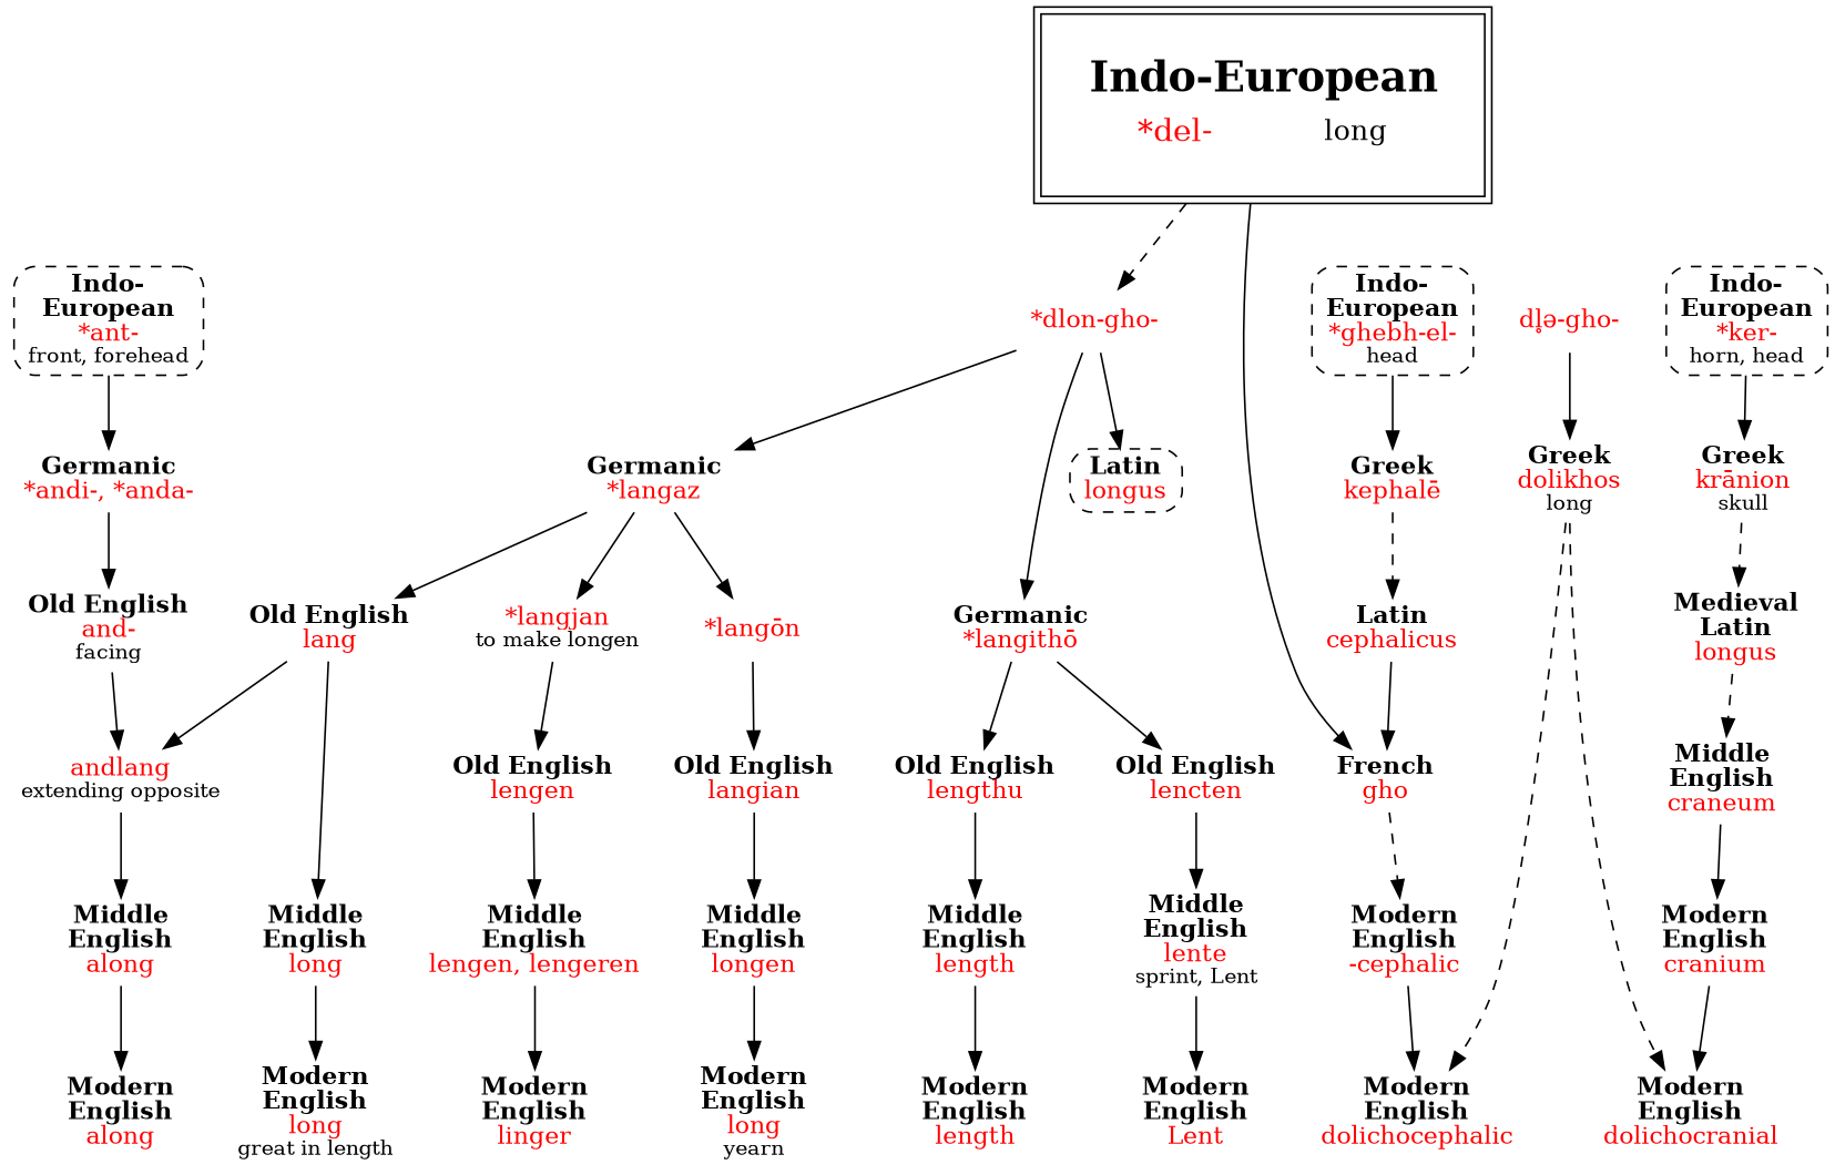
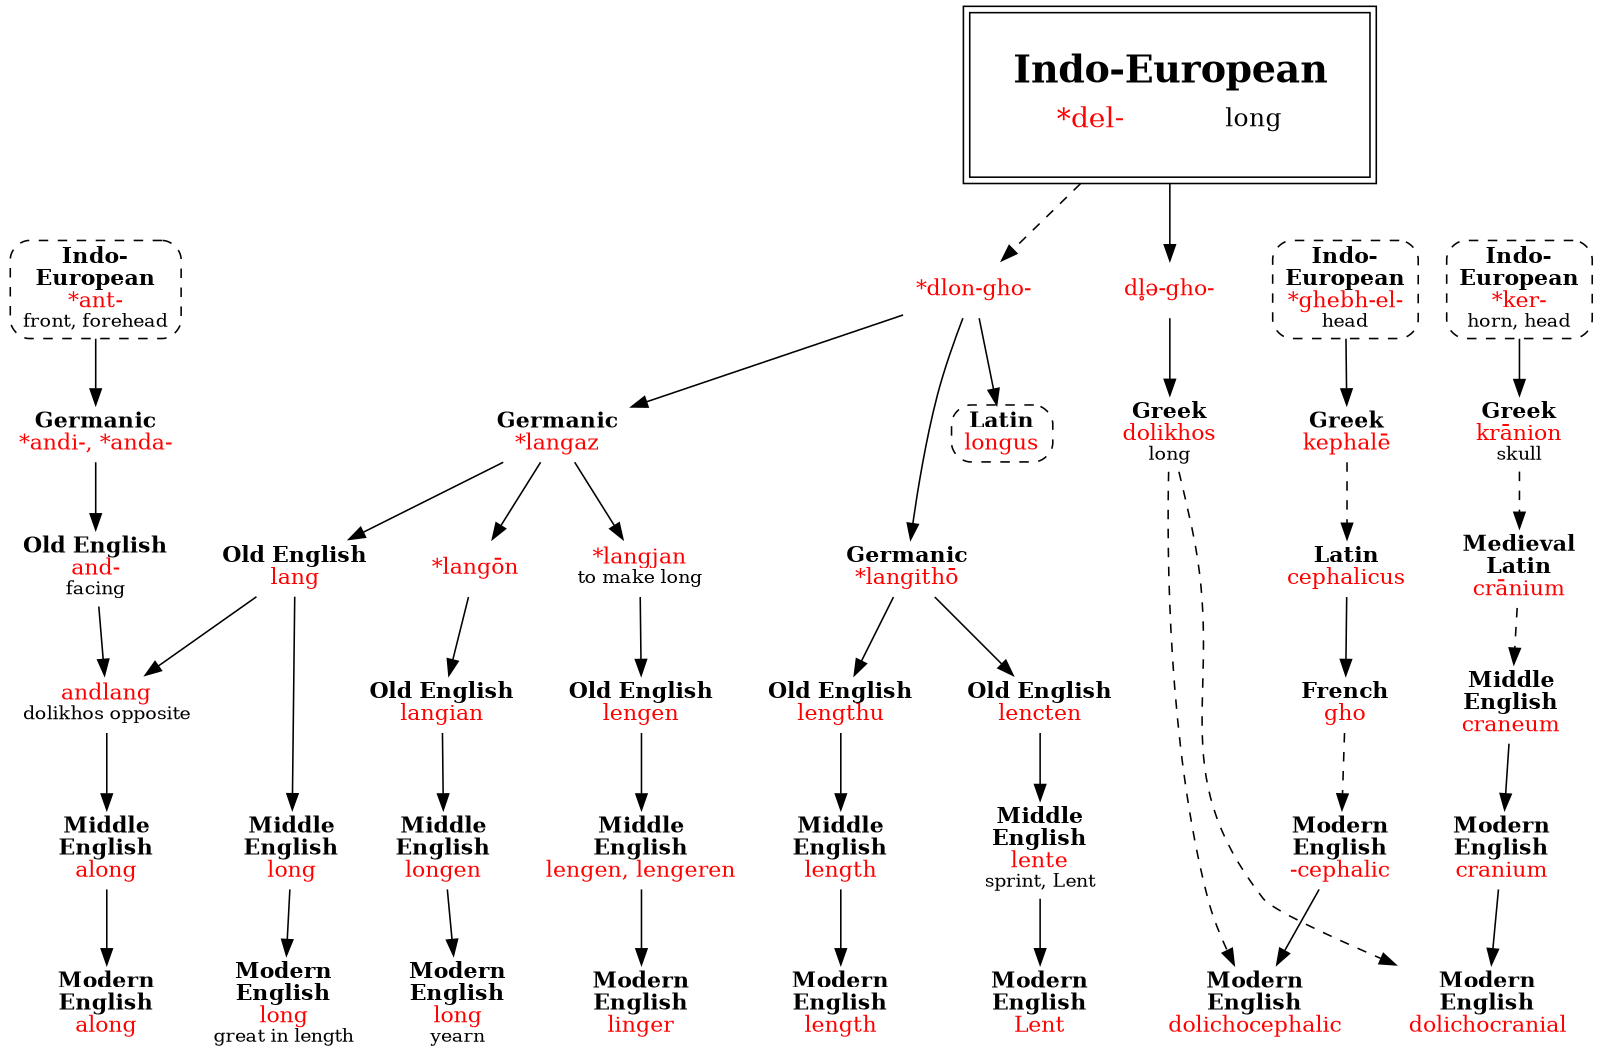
  strict digraph {
    node [shape=none]
    n1 [label=<<b>Modern<br/>English</b><br/><font color="red">long</font><br/><font point-size="12">great in length</font>>]
    n2 [label=<<b>Modern<br/>English</b><br/><font color="red">along</font>>]
    n3 [label=<<b>Modern<br/>English</b><br/><font color="red">long</font><br/><font point-size="12">yearn</font>>]
    n4 [label=<<b>Modern<br/>English</b><br/><font color="red">linger</font>>]
    n5 [label=<<b>Modern<br/>English</b><br/><font color="red">length</font>>]
    n6 [label=<<b>Modern<br/>English</b><br/><font color="red">Lent</font>>]
    n7 [label=<<b>Modern<br/>English</b><br/><font color="red">dolichocephalic</font>>]
    n8 [label=<<b>Modern<br/>English</b><br/><font color="red">dolichocranial</font>>]
    n9 [label=<<font color="red">*dlon-gho-</font>>]
    n10 [label=<<b>Indo-<br/>European</b><br/><font color="red">*ant-</font><br/><font point-size="12">front, forehead</font>> shape=box style="dashed,rounded"]
    n11 [label=<<font color="red">dl̥ə-gho-</font>>]
    n12 [label=<<b>Indo-<br/>European</b><br/><font color="red">*ghebh-el-</font><br/><font point-size="12">head</font>> shape=box style="dashed,rounded"]
    n13 [label=<<b>Indo-<br/>European</b><br/><font color="red">*ker-</font><br/><font point-size="12">horn, head</font>> shape=box style="dashed,rounded"]
    n14 [label=<<b>Germanic</b><br/><font color="red">*langaz</font>>]
    n15 [label=<<b>Germanic</b><br/><font color="red">*langithō</font>>]
    n16 [label=<<b>Latin</b><br/><font color="red">longus</font>> shape=box style="dashed,rounded"]
    n17 [label=<<b>Germanic</b><br/><font color="red">*andi-, *anda-</font>>]
    n18 [label=<<b>Greek</b><br/><font color="red">dolikhos</font><br/><font point-size="12">long</font>>]
    n19 [label=<<b>Greek</b><br/><font color="red">kephalē</font>>]
    n20 [label=<<b>Greek</b><br/><font color="red">krānion</font><br/><font point-size="12">skull</font>>]
    n21 [label=<<table border="0"><tr><td colspan="2"><font point-size="24"><b>Indo-European</b></font></td></tr><tr><td><font point-size="18" color="red">*del-</font></td><td><font point-size="16">long</font></td></tr></table>> margin=.3 peripheries=2 shape=box]
    n22 [label=<<b>Old English</b><br/><font color="red">lang</font>>]
    n23 [label=<<font color="red">*langōn</font>>]
-   n24 [label=<<font color="red">*langjan</font><br/><font point-size="12">to make longen</font>>]
+   n24 [label=<<font color="red">*langjan</font><br/><font point-size="12">to make long</font>>]
    n25 [label=<<b>Old English</b><br/><font color="red">lengthu</font>>]
    n26 [label=<<b>Old English</b><br/><font color="red">lencten</font>>]
    n27 [label=<<b>Middle<br/>English</b><br/><font color="red">long</font>>]
-   n28 [label=<<font color="red">andlang</font><br/><font point-size="12">extending opposite</font>>]
+   n28 [label=<<font color="red">andlang</font><br/><font point-size="12">dolikhos opposite</font>>]
    n29 [label=<<b>Old English</b><br/><font color="red">langian</font>>]
    n30 [label=<<b>Old English</b><br/><font color="red">lengen</font>>]
    n31 [label=<<b>Middle<br/>English</b><br/><font color="red">along</font>>]
    n32 [label=<<b>Old English</b><br/><font color="red">and-</font><br/><font point-size="12">facing</font>>]
    n33 [label=<<b>Middle<br/>English</b><br/><font color="red">longen</font>>]
    n34 [label=<<b>Middle<br/>English</b><br/><font color="red">lengen, lengeren</font>>]
    n35 [label=<<b>Middle<br/>English</b><br/><font color="red">length</font>>]
    n36 [label=<<b>Middle<br/>English</b><br/><font color="red">lente</font><br/><font point-size="12">sprint, Lent</font>>]
    n37 [label=<<b>Latin</b><br/><font color="red">cephalicus</font>>]
    n38 [label=<<b>French</b><br/><font color="red">gho</font>>]
    n39 [label=<<b>Modern<br/>English</b><br/><font color="red">-cephalic</font>>]
-   n40 [label=<<b>Medieval<br/>Latin</b><br/><font color="red">longus</font>>]
+   n40 [label=<<b>Medieval<br/>Latin</b><br/><font color="red">crānium</font>>]
    n41 [label=<<b>Middle<br/>English</b><br/><font color="red">craneum</font>>]
    n42 [label=<<b>Modern<br/>English</b><br/><font color="red">cranium</font>>]
    subgraph sub_1 {
      rank=sink
      n1
      n2
      n3
      n4
      n5
      n6
      n7
      n8
    }
    subgraph sub_2 {
      rank=same
      n9
      n10
      n11
      n12
      n13
    }
    n9 -> n14
    n9 -> n15
    n9 -> n16
    n10 -> n17
    n11 -> n18 [weight=3]
    n12 -> n19
    n13 -> n20
    n14 -> n22
    n14 -> n23
    n14 -> n24
    n15 -> n25
    n15 -> n26
    n17 -> n32
    n18 -> n7 [style=dashed]
    n18 -> n8 [style=dashed]
    n19 -> n37 [style=dashed]
    n20 -> n40 [style=dashed]
    n21 -> n9 [style=dashed]
-   n21 -> n38 [weight=3]
+   n21 -> n11 [weight=3]
    n22 -> n27
    n22 -> n28
    n23 -> n29
    n24 -> n30
    n25 -> n35
    n26 -> n36
    n27 -> n1
    n28 -> n31
    n29 -> n33
    n30 -> n34
    n31 -> n2
    n32 -> n28
    n33 -> n3
    n34 -> n4
    n35 -> n5
    n36 -> n6
    n37 -> n38
    n38 -> n39 [style=dashed]
    n39 -> n7
    n40 -> n41 [style=dashed]
    n41 -> n42
    n42 -> n8
  }
